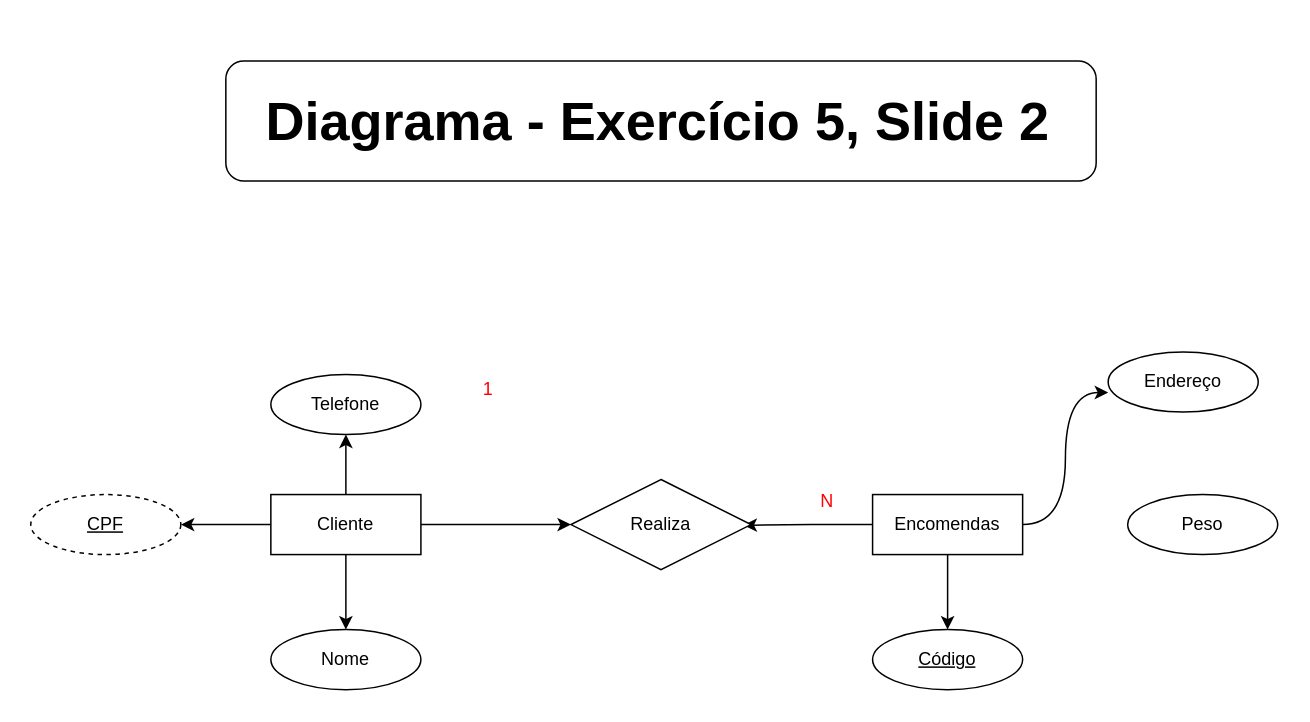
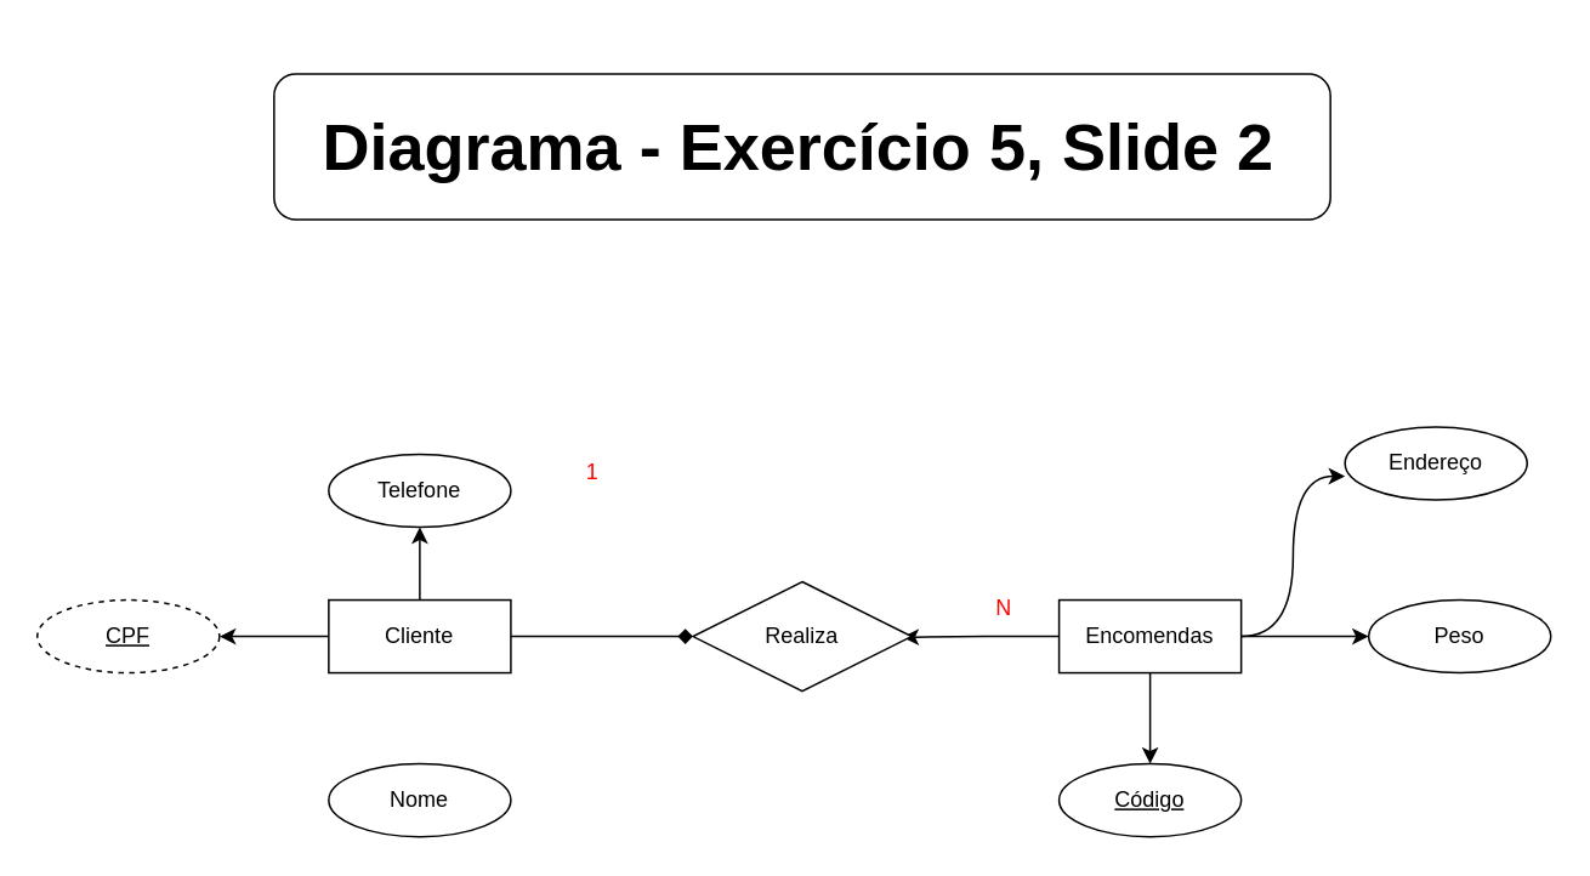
  <mxCell id="0" />
  <mxCell id="1" parent="0" />
  <mxCell id="2" style="edgeStyle=orthogonalEdgeStyle;rounded=0;orthogonalLoop=1;jettySize=auto;html=1;entryX=0.5;entryY=1;entryDx=0;entryDy=0;" parent="1" source="6" target="8" edge="1"><mxGeometry relative="1" as="geometry" /></mxCell>
- <mxCell id="3" style="edgeStyle=orthogonalEdgeStyle;rounded=0;orthogonalLoop=1;jettySize=auto;html=1;" parent="1" source="6" target="18" edge="1"><mxGeometry relative="1" as="geometry" /></mxCell>
+ <mxCell id="3" style="edgeStyle=orthogonalEdgeStyle;rounded=0;orthogonalLoop=1;jettySize=auto;html=1;endArrow=diamond;" parent="1" source="6" target="18" edge="1"><mxGeometry relative="1" as="geometry" /></mxCell>
  <mxCell id="4" style="edgeStyle=orthogonalEdgeStyle;rounded=0;orthogonalLoop=1;jettySize=auto;html=1;exitX=0;exitY=0.5;exitDx=0;exitDy=0;entryX=1;entryY=0.5;entryDx=0;entryDy=0;" parent="1" source="6" target="9" edge="1"><mxGeometry relative="1" as="geometry" /></mxCell>
- <mxCell id="5" style="edgeStyle=orthogonalEdgeStyle;rounded=0;orthogonalLoop=1;jettySize=auto;html=1;entryX=0.5;entryY=0;entryDx=0;entryDy=0;" parent="1" source="6" target="7" edge="1"><mxGeometry relative="1" as="geometry" /></mxCell>
  <mxCell id="6" value="Cliente" style="whiteSpace=wrap;html=1;align=center;" parent="1" vertex="1"><mxGeometry x="180" y="329" width="100" height="40" as="geometry" /></mxCell>
  <mxCell id="7" value="Nome" style="ellipse;whiteSpace=wrap;html=1;align=center;" parent="1" vertex="1"><mxGeometry x="180" y="419" width="100" height="40" as="geometry" /></mxCell>
  <mxCell id="8" value="Telefone" style="ellipse;whiteSpace=wrap;html=1;align=center;" parent="1" vertex="1"><mxGeometry x="180" y="249" width="100" height="40" as="geometry" /></mxCell>
  <mxCell id="9" value="CPF" style="ellipse;whiteSpace=wrap;html=1;align=center;fontStyle=4;dashed=1;" parent="1" vertex="1"><mxGeometry x="20" y="329" width="100" height="40" as="geometry" /></mxCell>
  <mxCell id="10" style="edgeStyle=orthogonalEdgeStyle;rounded=0;orthogonalLoop=1;jettySize=auto;html=1;entryX=0.5;entryY=0;entryDx=0;entryDy=0;" parent="1" source="14" target="17" edge="1"><mxGeometry relative="1" as="geometry" /></mxCell>
+ <mxCell id="11" style="edgeStyle=orthogonalEdgeStyle;rounded=0;orthogonalLoop=1;jettySize=auto;html=1;" parent="1" source="14" target="16" edge="1"><mxGeometry relative="1" as="geometry" /></mxCell>
  <mxCell id="12" style="edgeStyle=orthogonalEdgeStyle;rounded=0;orthogonalLoop=1;jettySize=auto;html=1;entryX=0;entryY=0.675;entryDx=0;entryDy=0;entryPerimeter=0;curved=1;" parent="1" source="14" target="15" edge="1"><mxGeometry relative="1" as="geometry" /></mxCell>
  <mxCell id="13" style="edgeStyle=orthogonalEdgeStyle;rounded=0;orthogonalLoop=1;jettySize=auto;html=1;entryX=0.958;entryY=0.508;entryDx=0;entryDy=0;entryPerimeter=0;" edge="1" parent="1" source="14" target="18"><mxGeometry relative="1" as="geometry" /></mxCell>
  <mxCell id="14" value="Encomendas" style="whiteSpace=wrap;html=1;align=center;" parent="1" vertex="1"><mxGeometry x="581" y="329" width="100" height="40" as="geometry" /></mxCell>
  <mxCell id="15" value="Endereço" style="ellipse;whiteSpace=wrap;html=1;align=center;" parent="1" vertex="1"><mxGeometry x="738" y="234" width="100" height="40" as="geometry" /></mxCell>
  <mxCell id="16" value="Peso" style="ellipse;whiteSpace=wrap;html=1;align=center;" parent="1" vertex="1"><mxGeometry x="751" y="329" width="100" height="40" as="geometry" /></mxCell>
  <mxCell id="17" value="Código" style="ellipse;whiteSpace=wrap;html=1;align=center;fontStyle=4;" parent="1" vertex="1"><mxGeometry x="581" y="419" width="100" height="40" as="geometry" /></mxCell>
  <mxCell id="18" value="Realiza" style="shape=rhombus;perimeter=rhombusPerimeter;whiteSpace=wrap;html=1;align=center;" parent="1" vertex="1"><mxGeometry x="380" y="319" width="120" height="60" as="geometry" /></mxCell>
  <mxCell id="19" value="&lt;font color=&quot;#ff0000&quot;&gt;1&lt;/font&gt;" style="text;html=1;strokeColor=none;fillColor=none;align=center;verticalAlign=middle;whiteSpace=wrap;rounded=0;" vertex="1" parent="1"><mxGeometry x="295" y="244" width="60" height="30" as="geometry" /></mxCell>
  <mxCell id="20" value="&lt;font color=&quot;#ff0000&quot;&gt;N&lt;/font&gt;" style="text;html=1;strokeColor=none;fillColor=none;align=center;verticalAlign=middle;whiteSpace=wrap;rounded=0;" vertex="1" parent="1"><mxGeometry x="521" y="319" width="60" height="30" as="geometry" /></mxCell>
  <mxCell id="21" value="" style="rounded=1;whiteSpace=wrap;html=1;fontSize=36;" vertex="1" parent="1"><mxGeometry x="150" y="40" width="580" height="80" as="geometry" /></mxCell>
  <mxCell id="22" value="&lt;span style=&quot;font-size: 36px;&quot;&gt;&lt;b&gt;Diagrama - Exercício 5, Slide 2&lt;/b&gt;&lt;/span&gt;" style="text;html=1;strokeColor=none;fillColor=none;align=center;verticalAlign=middle;whiteSpace=wrap;rounded=0;" vertex="1" parent="1"><mxGeometry x="150" y="20" width="576" height="120" as="geometry" /></mxCell>
